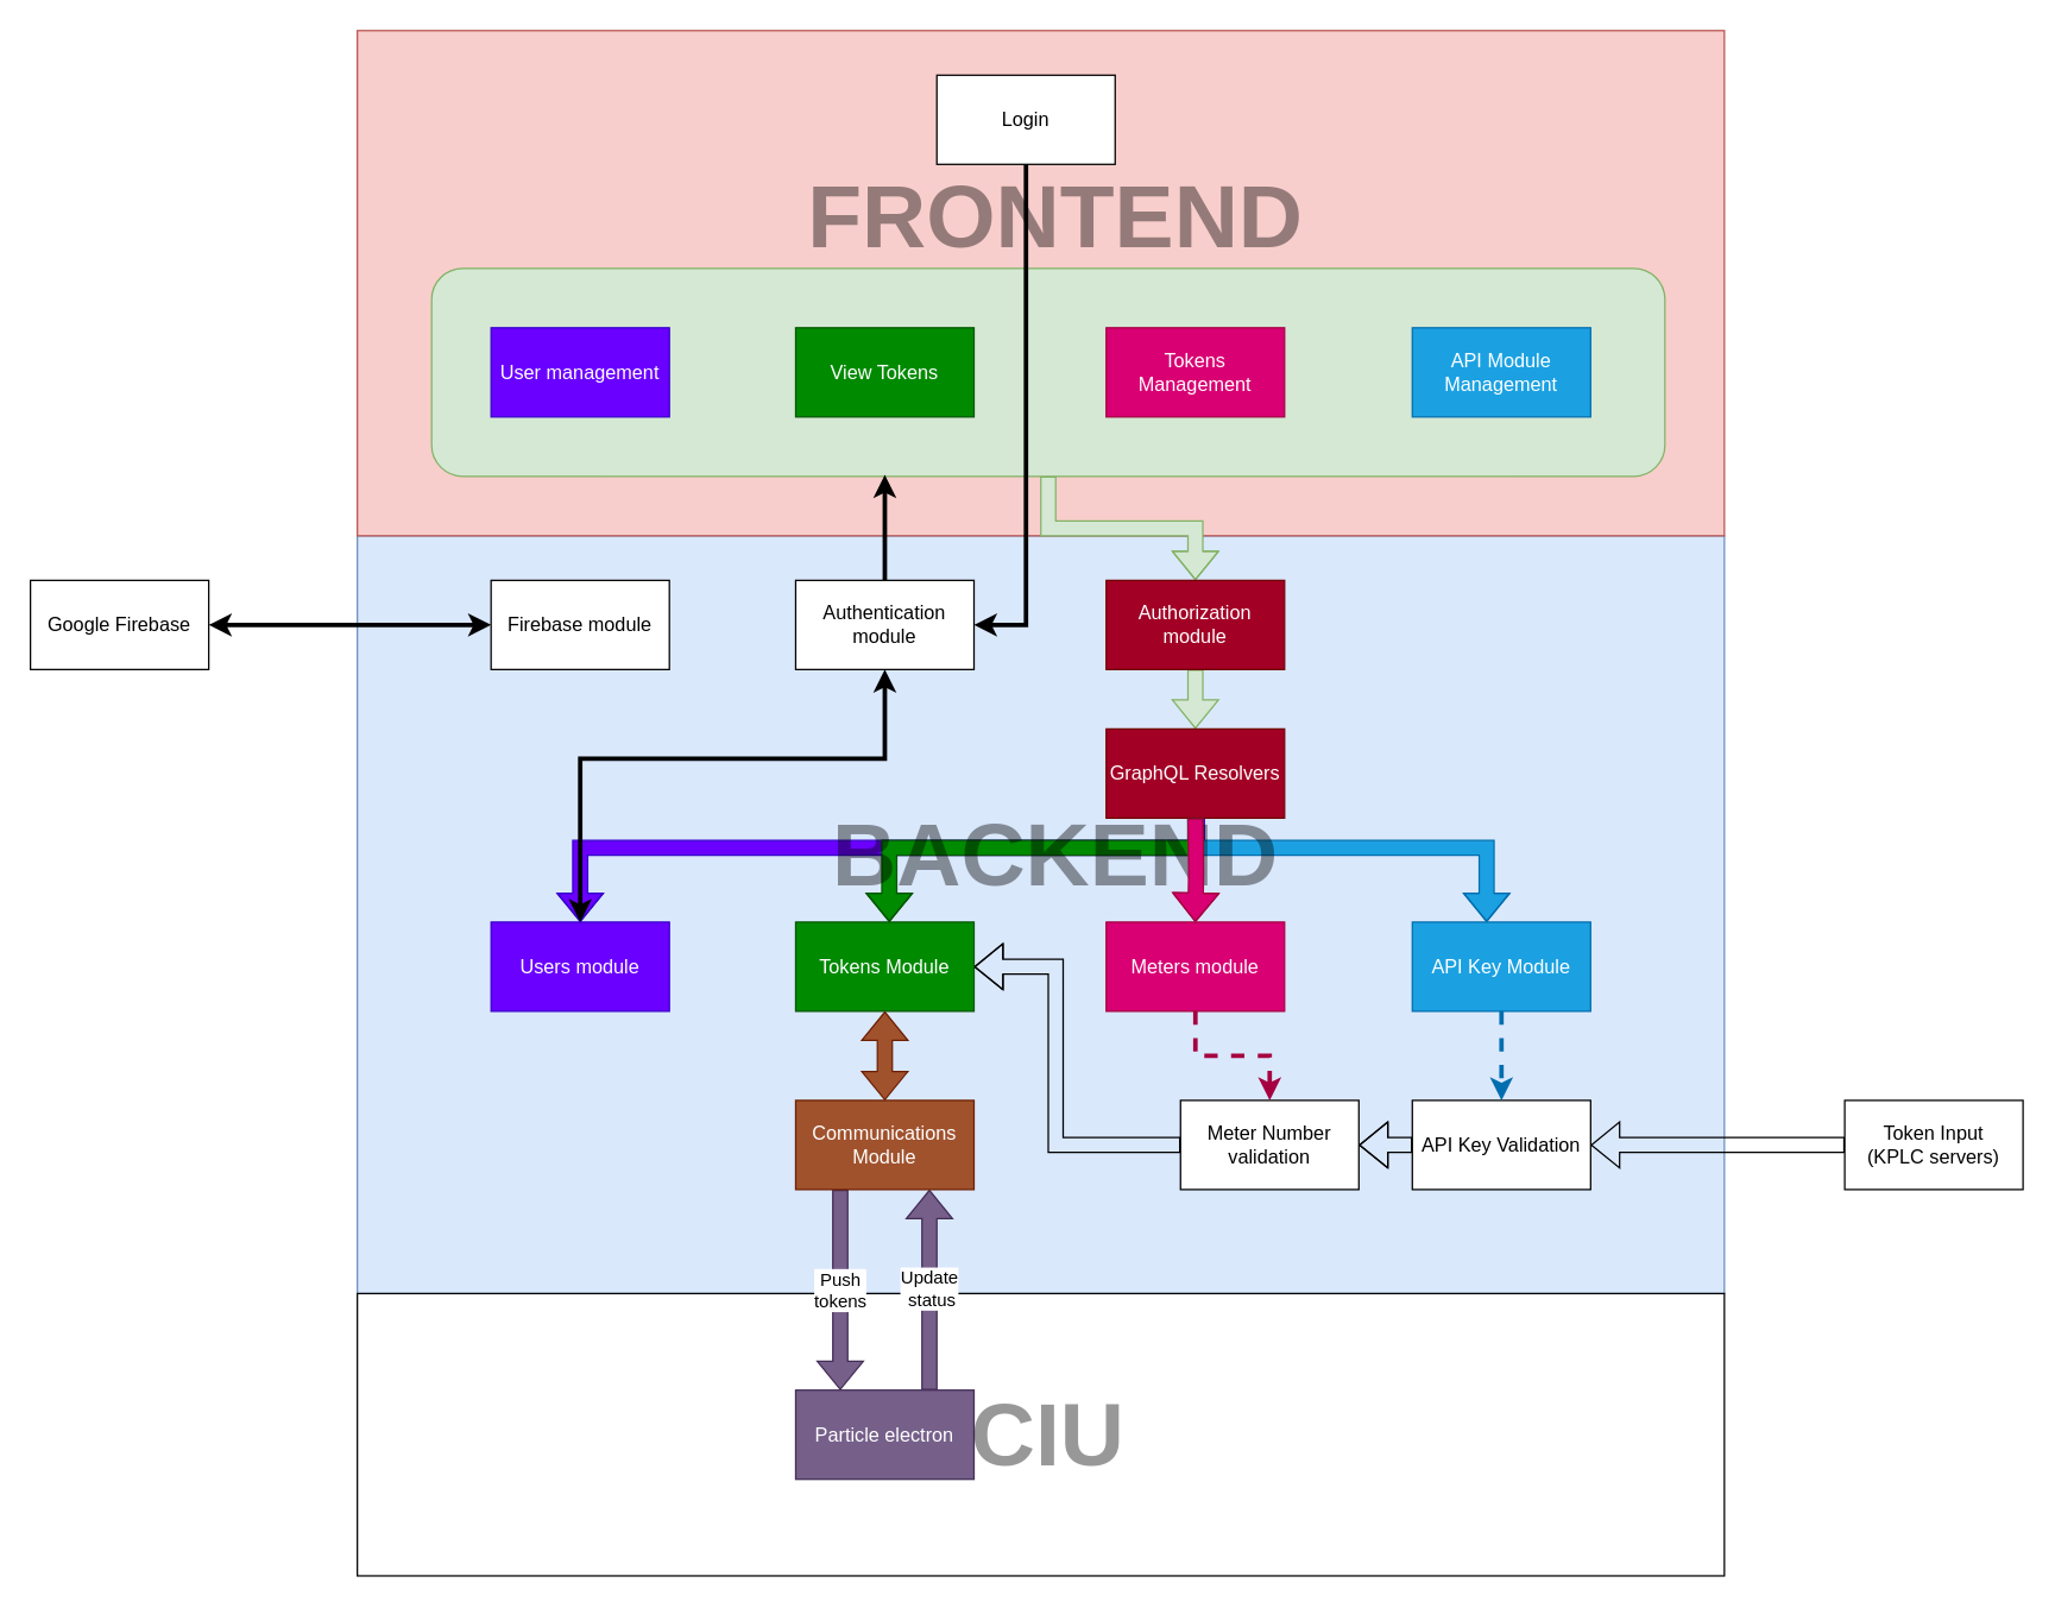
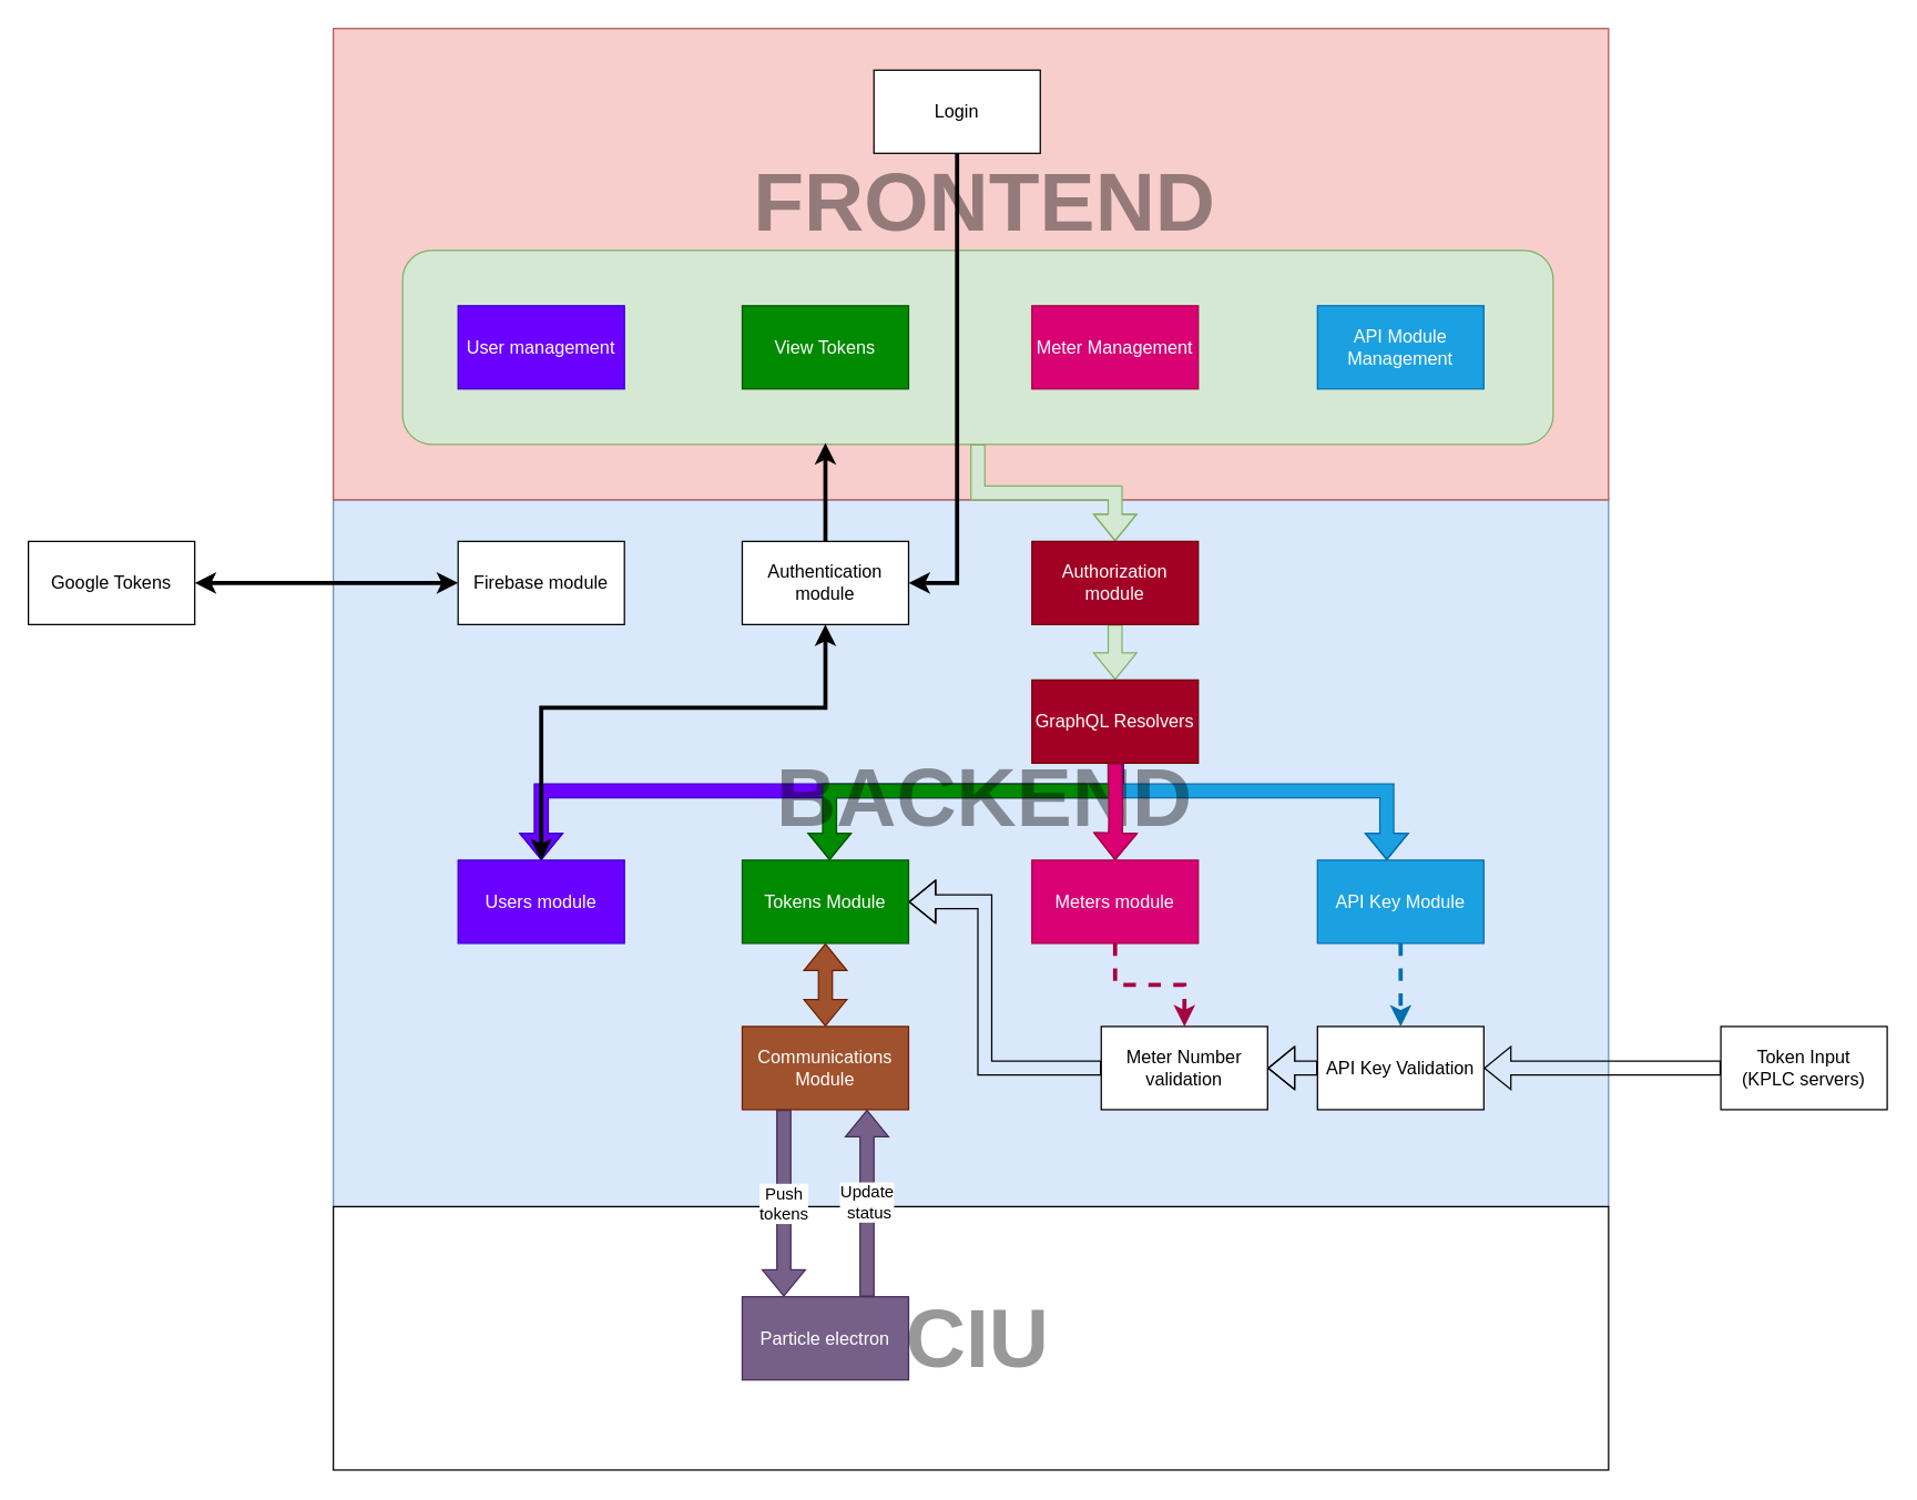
  <mxCell id="0" />
  <mxCell id="1" parent="0" />
  <mxCell id="2" value="" style="rounded=0;whiteSpace=wrap;html=1;fillColor=#dae8fc;strokeColor=#6c8ebf;textOpacity=40;fontSize=60;fontStyle=1" parent="1" vertex="1"><mxGeometry x="240" y="360" width="920" height="510" as="geometry" /></mxCell>
  <mxCell id="3" value="" style="rounded=0;whiteSpace=wrap;html=1;fillColor=#f8cecc;strokeColor=#b85450;fontSize=60;textOpacity=40;" parent="1" vertex="1"><mxGeometry x="240" y="20" width="920" height="340" as="geometry" /></mxCell>
  <mxCell id="4" style="edgeStyle=orthogonalEdgeStyle;rounded=0;orthogonalLoop=1;jettySize=auto;html=1;shape=flexArrow;fillColor=#d5e8d4;strokeColor=#82b366;" parent="1" source="5" target="27" edge="1"><mxGeometry relative="1" as="geometry" /></mxCell>
  <mxCell id="5" value="" style="rounded=1;whiteSpace=wrap;html=1;fillColor=#d5e8d4;strokeColor=#82b366;" parent="1" vertex="1"><mxGeometry x="290" y="180" width="830" height="140" as="geometry" /></mxCell>
  <mxCell id="6" style="edgeStyle=orthogonalEdgeStyle;rounded=0;orthogonalLoop=1;jettySize=auto;html=1;entryX=1;entryY=0.5;entryDx=0;entryDy=0;strokeWidth=3;" parent="1" source="7" target="23" edge="1"><mxGeometry relative="1" as="geometry" /></mxCell>
  <mxCell id="7" value="Login" style="rounded=0;whiteSpace=wrap;html=1;fontSize=13;" parent="1" vertex="1"><mxGeometry x="630" y="50" width="120" height="60" as="geometry" /></mxCell>
  <mxCell id="8" style="edgeStyle=orthogonalEdgeStyle;rounded=0;orthogonalLoop=1;jettySize=auto;html=1;strokeWidth=3;fillColor=#d5e8d4;" parent="1" source="23" edge="1"><mxGeometry relative="1" as="geometry"><mxPoint x="595" y="319" as="targetPoint" /></mxGeometry></mxCell>
  <mxCell id="9" style="edgeStyle=orthogonalEdgeStyle;shape=flexArrow;rounded=0;orthogonalLoop=1;jettySize=auto;html=1;startArrow=none;startFill=0;strokeWidth=1;fontSize=60;entryX=1;entryY=0.5;entryDx=0;entryDy=0;" parent="1" source="10" target="22" edge="1"><mxGeometry relative="1" as="geometry"><Array as="points"><mxPoint x="710" y="770" /><mxPoint x="710" y="650" /></Array></mxGeometry></mxCell>
  <mxCell id="10" value="Meter Number validation" style="rounded=0;whiteSpace=wrap;html=1;fontSize=13;" parent="1" vertex="1"><mxGeometry x="794" y="740" width="120" height="60" as="geometry" /></mxCell>
  <mxCell id="11" style="edgeStyle=orthogonalEdgeStyle;shape=flexArrow;rounded=0;orthogonalLoop=1;jettySize=auto;html=1;startArrow=none;startFill=0;strokeWidth=1;fontSize=60;" parent="1" source="12" target="10" edge="1"><mxGeometry relative="1" as="geometry" /></mxCell>
  <mxCell id="12" value="API Key Validation" style="rounded=0;whiteSpace=wrap;html=1;fontSize=13;" parent="1" vertex="1"><mxGeometry x="950" y="740" width="120" height="60" as="geometry" /></mxCell>
  <mxCell id="13" value="User management" style="rounded=0;whiteSpace=wrap;html=1;fontSize=13;fillColor=#6a00ff;strokeColor=#3700CC;fontColor=#ffffff;" parent="1" vertex="1"><mxGeometry x="330" y="220" width="120" height="60" as="geometry" /></mxCell>
- <mxCell id="14" value="Tokens Management" style="rounded=0;whiteSpace=wrap;html=1;fontSize=13;fillColor=#d80073;strokeColor=#A50040;fontColor=#ffffff;" parent="1" vertex="1"><mxGeometry x="744" y="220" width="120" height="60" as="geometry" /></mxCell>
+ <mxCell id="14" value="Meter Management" style="rounded=0;whiteSpace=wrap;html=1;fontSize=13;fillColor=#d80073;strokeColor=#A50040;fontColor=#ffffff;" parent="1" vertex="1"><mxGeometry x="744" y="220" width="120" height="60" as="geometry" /></mxCell>
  <mxCell id="15" value="API Module Management" style="rounded=0;whiteSpace=wrap;html=1;fontSize=13;fillColor=#1ba1e2;strokeColor=#006EAF;fontColor=#ffffff;" parent="1" vertex="1"><mxGeometry x="950" y="220" width="120" height="60" as="geometry" /></mxCell>
  <mxCell id="16" value="View Tokens" style="rounded=0;whiteSpace=wrap;html=1;fontSize=13;fillColor=#008a00;strokeColor=#005700;fontColor=#ffffff;" parent="1" vertex="1"><mxGeometry x="535" y="220" width="120" height="60" as="geometry" /></mxCell>
  <mxCell id="17" value="Users module" style="rounded=0;whiteSpace=wrap;html=1;fontSize=13;fillColor=#6a00ff;strokeColor=#3700CC;fontColor=#ffffff;" parent="1" vertex="1"><mxGeometry x="330" y="620" width="120" height="60" as="geometry" /></mxCell>
  <mxCell id="18" style="edgeStyle=orthogonalEdgeStyle;rounded=0;orthogonalLoop=1;jettySize=auto;html=1;entryX=0.5;entryY=0;entryDx=0;entryDy=0;dashed=1;startArrow=none;startFill=0;strokeWidth=3;fontSize=60;jumpSize=6;fillColor=#d80073;strokeColor=#A50040;" parent="1" source="19" target="10" edge="1"><mxGeometry relative="1" as="geometry" /></mxCell>
  <mxCell id="19" value="Meters module" style="rounded=0;whiteSpace=wrap;html=1;fontSize=13;fillColor=#d80073;strokeColor=#A50040;fontColor=#ffffff;" parent="1" vertex="1"><mxGeometry x="744" y="620" width="120" height="60" as="geometry" /></mxCell>
  <mxCell id="20" style="edgeStyle=orthogonalEdgeStyle;rounded=0;orthogonalLoop=1;jettySize=auto;html=1;startArrow=none;startFill=0;strokeWidth=3;fontSize=60;dashed=1;fillColor=#1ba1e2;strokeColor=#006EAF;" parent="1" source="21" target="12" edge="1"><mxGeometry relative="1" as="geometry" /></mxCell>
  <mxCell id="21" value="API Key Module" style="rounded=0;whiteSpace=wrap;html=1;fontSize=13;fillColor=#1ba1e2;strokeColor=#006EAF;fontColor=#ffffff;" parent="1" vertex="1"><mxGeometry x="950" y="620" width="120" height="60" as="geometry" /></mxCell>
  <mxCell id="22" value="Tokens Module" style="rounded=0;whiteSpace=wrap;html=1;fontSize=13;fillColor=#008a00;strokeColor=#005700;fontColor=#ffffff;" parent="1" vertex="1"><mxGeometry x="535" y="620" width="120" height="60" as="geometry" /></mxCell>
  <mxCell id="23" value="Authentication module" style="rounded=0;whiteSpace=wrap;html=1;fontSize=13;" parent="1" vertex="1"><mxGeometry x="535" y="390" width="120" height="60" as="geometry" /></mxCell>
  <mxCell id="24" style="edgeStyle=orthogonalEdgeStyle;shape=flexArrow;rounded=0;orthogonalLoop=1;jettySize=auto;html=1;fillColor=#6a00ff;strokeColor=#3700CC;entryX=0.5;entryY=0;entryDx=0;entryDy=0;exitX=0.75;exitY=0;exitDx=0;exitDy=0;" parent="1" source="43" target="17" edge="1"><mxGeometry relative="1" as="geometry"><mxPoint x="804" y="550" as="sourcePoint" /><Array as="points"><mxPoint x="805" y="570" /><mxPoint x="390" y="570" /></Array></mxGeometry></mxCell>
  <mxCell id="25" style="edgeStyle=orthogonalEdgeStyle;shape=flexArrow;rounded=0;orthogonalLoop=1;jettySize=auto;html=1;startArrow=none;startFill=0;strokeWidth=1;fontSize=60;fillColor=#1ba1e2;strokeColor=#006EAF;" parent="1" target="21" edge="1"><mxGeometry relative="1" as="geometry"><mxPoint x="804" y="550" as="sourcePoint" /><Array as="points"><mxPoint x="804" y="570" /><mxPoint x="1000" y="570" /></Array></mxGeometry></mxCell>
  <mxCell id="26" style="edgeStyle=orthogonalEdgeStyle;rounded=0;jumpSize=6;orthogonalLoop=1;jettySize=auto;html=1;startArrow=none;startFill=0;strokeWidth=1;fontSize=12;shape=flexArrow;fillColor=#d5e8d4;strokeColor=#82b366;" parent="1" source="27" target="36" edge="1"><mxGeometry relative="1" as="geometry" /></mxCell>
  <mxCell id="27" value="Authorization module" style="rounded=0;whiteSpace=wrap;html=1;fillColor=#a20025;strokeColor=#6F0000;fontSize=13;fontColor=#ffffff;" parent="1" vertex="1"><mxGeometry x="744" y="390" width="120" height="60" as="geometry" /></mxCell>
  <mxCell id="28" style="edgeStyle=orthogonalEdgeStyle;shape=flexArrow;rounded=0;orthogonalLoop=1;jettySize=auto;html=1;startArrow=none;startFill=0;strokeWidth=1;fontSize=60;" parent="1" source="29" target="12" edge="1"><mxGeometry relative="1" as="geometry"><mxPoint x="1200" y="770" as="sourcePoint" /></mxGeometry></mxCell>
  <mxCell id="29" value="Token Input&lt;br&gt;(KPLC servers)" style="rounded=0;whiteSpace=wrap;html=1;fontSize=13;" parent="1" vertex="1"><mxGeometry x="1241" y="740" width="120" height="60" as="geometry" /></mxCell>
  <mxCell id="30" value="" style="rounded=0;whiteSpace=wrap;html=1;fontSize=60;fontStyle=1;textOpacity=40;" parent="1" vertex="1"><mxGeometry x="240" y="870" width="920" height="190" as="geometry" /></mxCell>
  <mxCell id="31" value="&lt;font style=&quot;font-size: 12px&quot;&gt;Update&lt;br&gt;&amp;nbsp;status&lt;/font&gt;" style="edgeStyle=orthogonalEdgeStyle;shape=flexArrow;rounded=0;orthogonalLoop=1;jettySize=auto;html=1;startArrow=none;startFill=0;strokeWidth=1;fontSize=12;entryX=0.75;entryY=1;entryDx=0;entryDy=0;exitX=0.75;exitY=0;exitDx=0;exitDy=0;fillColor=#76608a;strokeColor=#432D57;" parent="1" source="32" target="37" edge="1"><mxGeometry relative="1" as="geometry" /></mxCell>
  <mxCell id="32" value="Particle electron" style="rounded=0;whiteSpace=wrap;html=1;fontSize=13;fillColor=#76608a;strokeColor=#432D57;fontColor=#ffffff;" parent="1" vertex="1"><mxGeometry x="535" y="935" width="120" height="60" as="geometry" /></mxCell>
  <mxCell id="33" value="FRONTEND" style="rounded=0;whiteSpace=wrap;html=1;fontSize=60;strokeColor=none;fillColor=none;textOpacity=40;fontStyle=1" parent="1" vertex="1"><mxGeometry x="530" y="90" width="360" height="110" as="geometry" /></mxCell>
  <mxCell id="34" value="Push&lt;br&gt;tokens" style="edgeStyle=orthogonalEdgeStyle;shape=flexArrow;rounded=0;orthogonalLoop=1;jettySize=auto;html=1;startArrow=none;startFill=0;strokeWidth=1;fontSize=12;exitX=0.25;exitY=1;exitDx=0;exitDy=0;entryX=0.25;entryY=0;entryDx=0;entryDy=0;fillColor=#76608a;strokeColor=#432D57;" parent="1" source="37" target="32" edge="1"><mxGeometry relative="1" as="geometry" /></mxCell>
  <mxCell id="35" value="Firebase module" style="rounded=0;whiteSpace=wrap;html=1;fontSize=13;" parent="1" vertex="1"><mxGeometry x="330" y="390" width="120" height="60" as="geometry" /></mxCell>
  <mxCell id="36" value="GraphQL Resolvers" style="rounded=0;whiteSpace=wrap;html=1;fillColor=#a20025;fontSize=13;strokeColor=#6F0000;fontColor=#ffffff;" parent="1" vertex="1"><mxGeometry x="744" y="490" width="120" height="60" as="geometry" /></mxCell>
  <mxCell id="37" value="Communications Module" style="rounded=0;whiteSpace=wrap;html=1;fontSize=13;fillColor=#a0522d;strokeColor=#6D1F00;fontColor=#ffffff;" parent="1" vertex="1"><mxGeometry x="535" y="740" width="120" height="60" as="geometry" /></mxCell>
  <mxCell id="38" style="edgeStyle=orthogonalEdgeStyle;shape=flexArrow;rounded=0;orthogonalLoop=1;jettySize=auto;html=1;startArrow=block;startFill=0;strokeWidth=1;fontSize=60;fillColor=#a0522d;strokeColor=#6D1F00;" parent="1" source="22" target="37" edge="1"><mxGeometry relative="1" as="geometry"><mxPoint x="378.56" y="683.84" as="sourcePoint" /><mxPoint x="430" y="810" as="targetPoint" /></mxGeometry></mxCell>
- <mxCell id="39" value="Google Firebase" style="rounded=0;whiteSpace=wrap;html=1;fontSize=13;" parent="1" vertex="1"><mxGeometry x="20" y="390" width="120" height="60" as="geometry" /></mxCell>
+ <mxCell id="39" value="Google Tokens" style="rounded=0;whiteSpace=wrap;html=1;fontSize=13;" parent="1" vertex="1"><mxGeometry x="20" y="390" width="120" height="60" as="geometry" /></mxCell>
  <mxCell id="40" style="edgeStyle=orthogonalEdgeStyle;rounded=0;orthogonalLoop=1;jettySize=auto;html=1;strokeWidth=3;fontSize=60;startArrow=classic;startFill=1;entryX=1;entryY=0.5;entryDx=0;entryDy=0;" parent="1" source="35" target="39" edge="1"><mxGeometry relative="1" as="geometry"><mxPoint x="280" y="419.66" as="sourcePoint" /><mxPoint x="250" y="420" as="targetPoint" /><Array as="points" /></mxGeometry></mxCell>
  <mxCell id="41" value="CIU" style="rounded=0;whiteSpace=wrap;html=1;fontSize=60;strokeColor=none;fillColor=none;textOpacity=40;fontStyle=1" parent="1" vertex="1"><mxGeometry x="650" y="910" width="110" height="110" as="geometry" /></mxCell>
  <mxCell id="42" style="edgeStyle=orthogonalEdgeStyle;shape=flexArrow;rounded=0;orthogonalLoop=1;jettySize=auto;html=1;fillColor=#008a00;strokeColor=#005700;" parent="1" target="22" edge="1"><mxGeometry relative="1" as="geometry"><mxPoint x="804" y="550" as="sourcePoint" /><Array as="points"><mxPoint x="804" y="570" /><mxPoint x="598" y="570" /></Array></mxGeometry></mxCell>
  <mxCell id="43" value="BACKEND" style="rounded=0;whiteSpace=wrap;html=1;fontSize=60;strokeColor=none;fillColor=none;textOpacity=40;fontStyle=1" parent="1" vertex="1"><mxGeometry x="530" y="550" width="360" height="50" as="geometry" /></mxCell>
  <mxCell id="44" style="edgeStyle=orthogonalEdgeStyle;rounded=0;orthogonalLoop=1;jettySize=auto;html=1;startArrow=none;startFill=0;strokeWidth=1;fontSize=60;shape=flexArrow;fillColor=#d80073;strokeColor=#A50040;" parent="1" target="19" edge="1"><mxGeometry relative="1" as="geometry"><mxPoint x="804" y="550" as="sourcePoint" /></mxGeometry></mxCell>
  <mxCell id="45" style="edgeStyle=orthogonalEdgeStyle;rounded=0;orthogonalLoop=1;jettySize=auto;html=1;startArrow=classic;startFill=1;strokeWidth=3;" edge="1" parent="1" source="23" target="17"><mxGeometry relative="1" as="geometry"><Array as="points"><mxPoint x="595" y="510" /><mxPoint x="390" y="510" /></Array></mxGeometry></mxCell>
